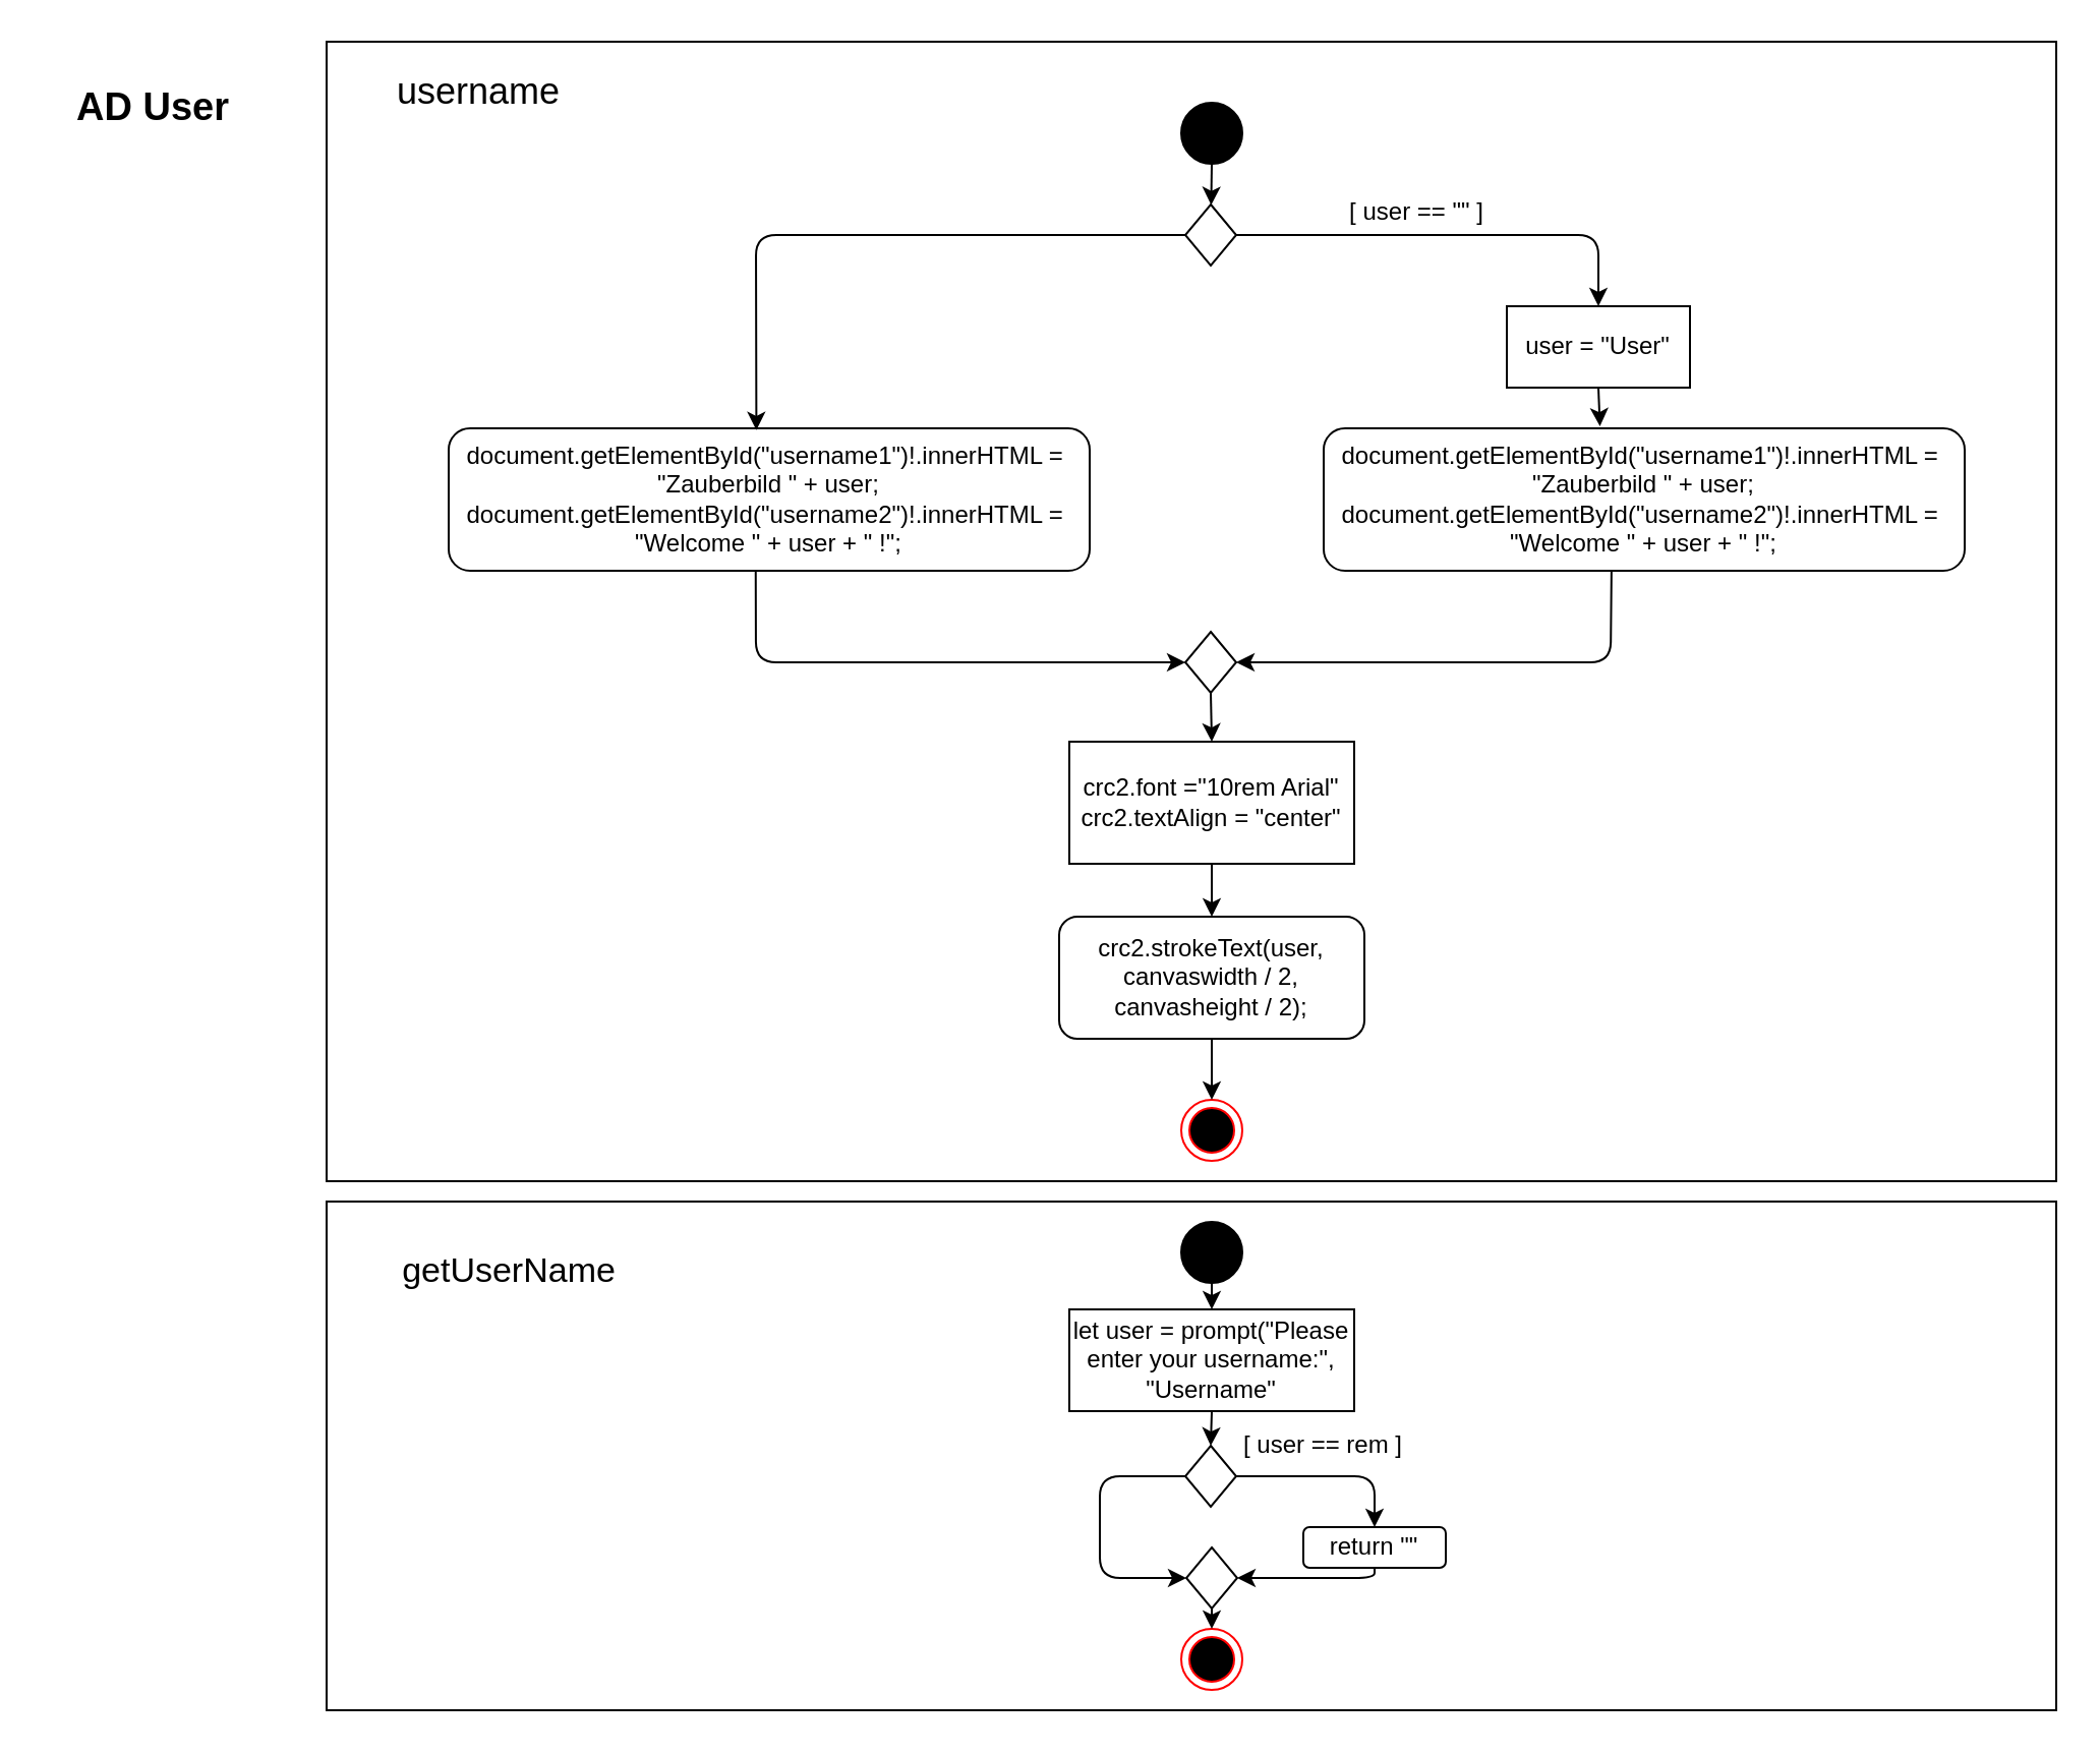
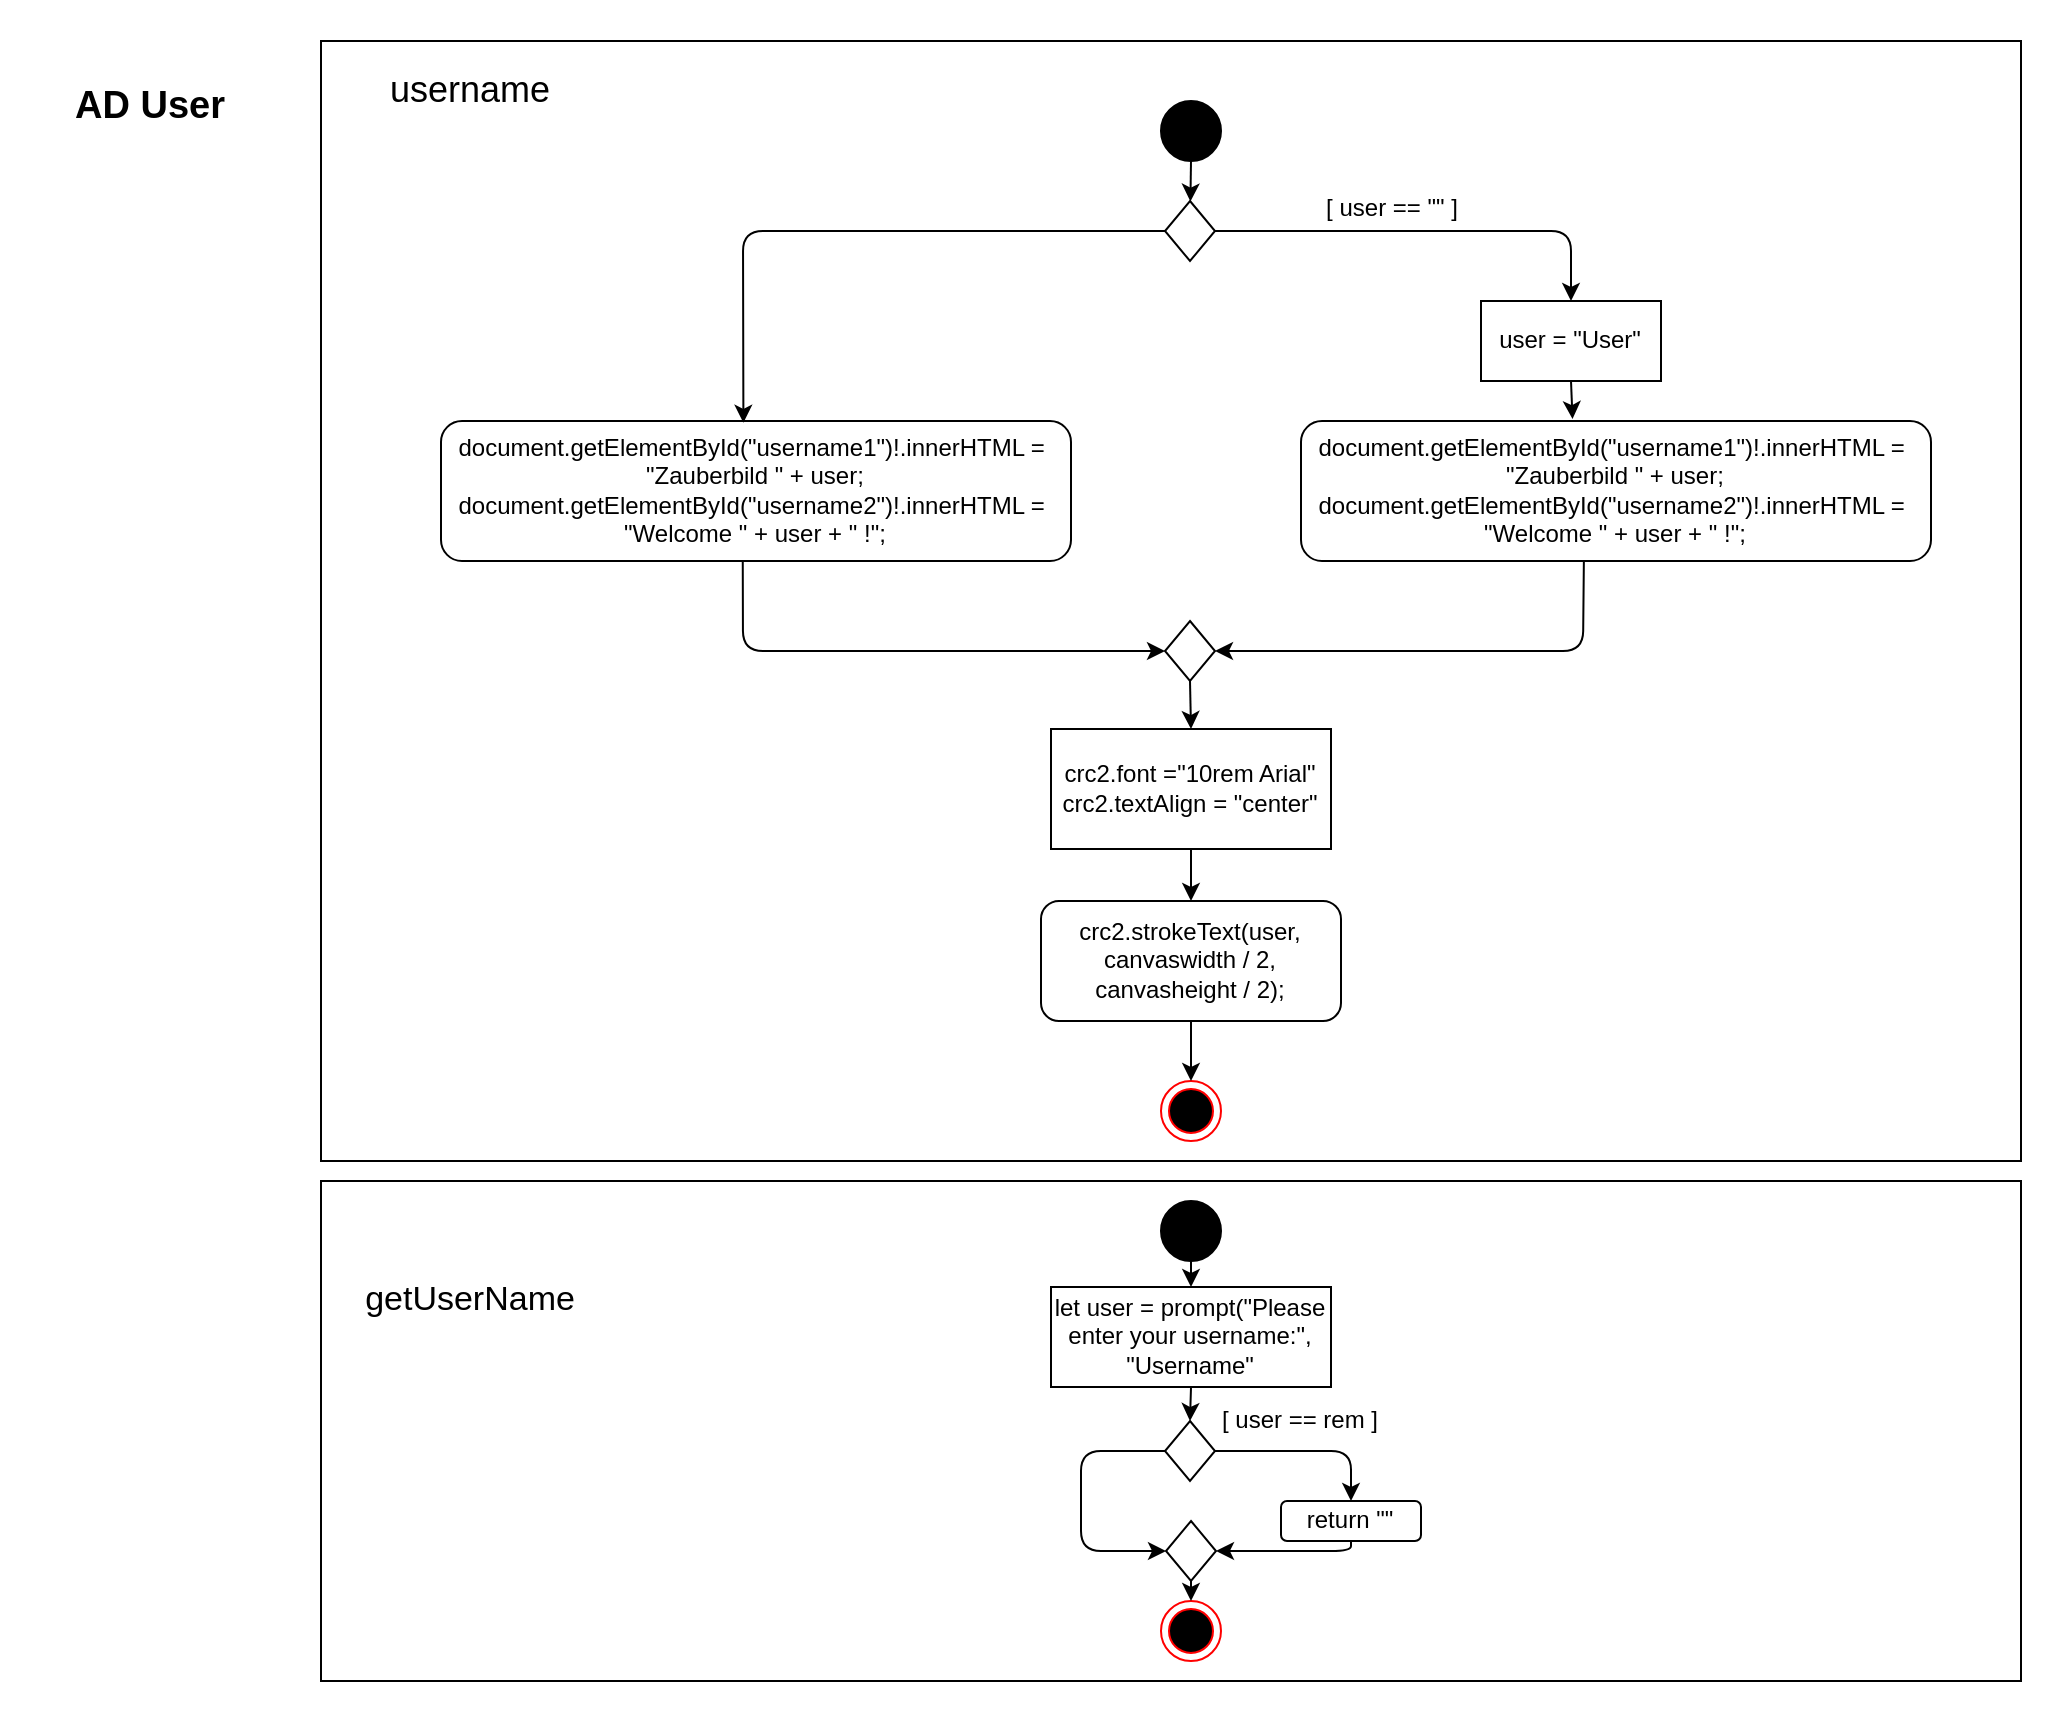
  <mxCell id="0" />
  <mxCell id="1" parent="0" />
  <mxCell id="2" value="" style="rounded=0;whiteSpace=wrap;html=1;fillColor=#ffffff;" vertex="1" parent="1"><mxGeometry x="160" y="590" width="850" height="250" as="geometry" /></mxCell>
  <mxCell id="3" value="" style="rounded=0;whiteSpace=wrap;html=1;" vertex="1" parent="1"><mxGeometry x="160" width="850" height="560" as="geometry" y="20" /></mxCell>
  <mxCell id="4" value="" style="ellipse;whiteSpace=wrap;html=1;aspect=fixed;fillColor=#000000;" vertex="1" parent="1"><mxGeometry x="580" y="50" width="30" height="30" as="geometry" /></mxCell>
  <mxCell id="5" value="&lt;font style=&quot;font-size: 19px&quot;&gt;&lt;b&gt;AD User&lt;/b&gt;&lt;/font&gt;" style="text;html=1;strokeColor=none;fillColor=none;align=center;verticalAlign=middle;whiteSpace=wrap;rounded=0;" vertex="1" parent="1"><mxGeometry x="20" y="30" width="110" height="45" as="geometry" /></mxCell>
  <mxCell id="6" value="" style="endArrow=classic;html=1;exitX=0.5;exitY=1;exitDx=0;exitDy=0;" edge="1" parent="1" source="4" target="7"><mxGeometry width="50" height="50" relative="1" as="geometry"><mxPoint x="690" y="410" as="sourcePoint" /><mxPoint x="595" y="100" as="targetPoint" /></mxGeometry></mxCell>
  <mxCell id="7" value="" style="rhombus;whiteSpace=wrap;html=1;fillColor=none;" vertex="1" parent="1"><mxGeometry x="582" y="100" width="25" height="30" as="geometry" /></mxCell>
  <mxCell id="8" value="" style="endArrow=classic;html=1;exitX=1;exitY=0.5;exitDx=0;exitDy=0;entryX=0.5;entryY=0;entryDx=0;entryDy=0;" edge="1" parent="1" source="7" target="9"><mxGeometry width="50" height="50" relative="1" as="geometry"><mxPoint x="640" y="280" as="sourcePoint" /><mxPoint x="690" y="230" as="targetPoint" /><Array as="points"><mxPoint x="785" y="115" /></Array></mxGeometry></mxCell>
  <mxCell id="9" value="user = &quot;User&quot;" style="rounded=0;whiteSpace=wrap;html=1;fillColor=none;" vertex="1" parent="1"><mxGeometry x="740" y="150" width="90" height="40" as="geometry" /></mxCell>
  <mxCell id="10" value="[ user == &quot;&quot; ]" style="text;html=1;strokeColor=none;fillColor=none;align=center;verticalAlign=middle;whiteSpace=wrap;rounded=0;" vertex="1" parent="1"><mxGeometry x="631" y="94" width="130" height="20" as="geometry" /></mxCell>
  <mxCell id="11" value="&lt;div&gt;document.getElementById(&quot;username1&quot;)!.innerHTML =&amp;nbsp;&lt;/div&gt;&lt;div&gt;&quot;Zauberbild &quot; + user;&lt;/div&gt;&lt;div&gt;document.getElementById(&quot;username2&quot;)!.innerHTML =&amp;nbsp;&lt;/div&gt;&lt;div&gt;&quot;Welcome &quot; + user + &quot; !&quot;;&lt;/div&gt;" style="rounded=1;whiteSpace=wrap;html=1;fillColor=none;" vertex="1" parent="1"><mxGeometry x="650" y="210" width="315" height="70" as="geometry" /></mxCell>
  <mxCell id="12" value="" style="endArrow=classic;html=1;entryX=0.431;entryY=-0.014;entryDx=0;entryDy=0;exitX=0.5;exitY=1;exitDx=0;exitDy=0;entryPerimeter=0;" edge="1" parent="1" source="9" target="11"><mxGeometry width="50" height="50" relative="1" as="geometry"><mxPoint x="670" y="300" as="sourcePoint" /><mxPoint x="720" y="250" as="targetPoint" /></mxGeometry></mxCell>
  <mxCell id="13" value="" style="endArrow=classic;html=1;exitX=0;exitY=0.5;exitDx=0;exitDy=0;entryX=0.48;entryY=0.013;entryDx=0;entryDy=0;entryPerimeter=0;" edge="1" parent="1" source="7" target="14"><mxGeometry width="50" height="50" relative="1" as="geometry"><mxPoint x="640" y="270" as="sourcePoint" /><mxPoint x="490" y="100" as="targetPoint" /><Array as="points"><mxPoint x="371" y="115" /></Array></mxGeometry></mxCell>
  <mxCell id="14" value="&lt;div&gt;document.getElementById(&quot;username1&quot;)!.innerHTML =&amp;nbsp;&lt;/div&gt;&lt;div&gt;&quot;Zauberbild &quot; + user;&lt;/div&gt;&lt;div&gt;document.getElementById(&quot;username2&quot;)!.innerHTML =&amp;nbsp;&lt;/div&gt;&lt;div&gt;&quot;Welcome &quot; + user + &quot; !&quot;;&lt;/div&gt;" style="rounded=1;whiteSpace=wrap;html=1;fillColor=none;" vertex="1" parent="1"><mxGeometry x="220" y="210" width="315" height="70" as="geometry" /></mxCell>
  <mxCell id="15" value="" style="rhombus;whiteSpace=wrap;html=1;fillColor=none;" vertex="1" parent="1"><mxGeometry x="582" y="310" width="25" height="30" as="geometry" /></mxCell>
  <mxCell id="16" value="" style="endArrow=classic;html=1;entryX=0;entryY=0.5;entryDx=0;entryDy=0;exitX=0.479;exitY=1.002;exitDx=0;exitDy=0;exitPerimeter=0;" edge="1" parent="1" source="14" target="15"><mxGeometry width="50" height="50" relative="1" as="geometry"><mxPoint x="640" y="340" as="sourcePoint" /><mxPoint x="690" y="290" as="targetPoint" /><Array as="points"><mxPoint x="371" y="325" /></Array></mxGeometry></mxCell>
  <mxCell id="17" value="" style="endArrow=classic;html=1;entryX=1;entryY=0.5;entryDx=0;entryDy=0;exitX=0.449;exitY=1.007;exitDx=0;exitDy=0;exitPerimeter=0;" edge="1" parent="1" source="11" target="15"><mxGeometry width="50" height="50" relative="1" as="geometry"><mxPoint x="560" y="400" as="sourcePoint" /><mxPoint x="610" y="350" as="targetPoint" /><Array as="points"><mxPoint x="791" y="325" /></Array></mxGeometry></mxCell>
  <mxCell id="18" value="crc2.font =&quot;10rem Arial&quot;&lt;br&gt;crc2.textAlign = &quot;center&quot;" style="rounded=0;whiteSpace=wrap;html=1;fillColor=none;" vertex="1" parent="1"><mxGeometry x="525" y="364" width="140" height="60" as="geometry" /></mxCell>
  <mxCell id="19" value="crc2.strokeText(user, canvaswidth / 2, canvasheight / 2);" style="rounded=1;whiteSpace=wrap;html=1;fillColor=none;" vertex="1" parent="1"><mxGeometry x="520" y="450" width="150" height="60" as="geometry" /></mxCell>
  <mxCell id="20" value="" style="endArrow=classic;html=1;entryX=0.5;entryY=0;entryDx=0;entryDy=0;exitX=0.5;exitY=1;exitDx=0;exitDy=0;" edge="1" parent="1" source="18" target="19"><mxGeometry width="50" height="50" relative="1" as="geometry"><mxPoint x="610" y="490" as="sourcePoint" /><mxPoint x="660" y="440" as="targetPoint" /></mxGeometry></mxCell>
  <mxCell id="21" value="" style="ellipse;html=1;shape=endState;fillColor=#000000;strokeColor=#ff0000;" vertex="1" parent="1"><mxGeometry x="580" y="540" width="30" height="30" as="geometry" /></mxCell>
  <mxCell id="22" value="" style="endArrow=classic;html=1;exitX=0.5;exitY=1;exitDx=0;exitDy=0;" edge="1" parent="1" source="19" target="21"><mxGeometry width="50" height="50" relative="1" as="geometry"><mxPoint x="595" y="510" as="sourcePoint" /><mxPoint x="595" y="610" as="targetPoint" /></mxGeometry></mxCell>
  <mxCell id="23" value="" style="endArrow=classic;html=1;entryX=0.5;entryY=0;entryDx=0;entryDy=0;exitX=0.5;exitY=1;exitDx=0;exitDy=0;" edge="1" parent="1" source="15" target="18"><mxGeometry width="50" height="50" relative="1" as="geometry"><mxPoint x="660" y="410" as="sourcePoint" /><mxPoint x="710" y="360" as="targetPoint" /></mxGeometry></mxCell>
  <mxCell id="24" value="&lt;font style=&quot;font-size: 18px&quot;&gt;username&lt;/font&gt;" style="text;html=1;strokeColor=none;fillColor=none;align=center;verticalAlign=middle;whiteSpace=wrap;rounded=0;" vertex="1" parent="1"><mxGeometry x="190" y="30" width="90" height="30" as="geometry" /></mxCell>
  <mxCell id="25" value="" style="ellipse;whiteSpace=wrap;html=1;aspect=fixed;fillColor=#000000;" vertex="1" parent="1"><mxGeometry x="580" y="600" width="30" height="30" as="geometry" /></mxCell>
  <mxCell id="26" value="let user = prompt(&quot;Please enter your username:&quot;, &quot;Username&quot;" style="rounded=0;whiteSpace=wrap;html=1;fillColor=#ffffff;" vertex="1" parent="1"><mxGeometry x="525" y="643" width="140" height="50" as="geometry" /></mxCell>
  <mxCell id="27" value="" style="rhombus;whiteSpace=wrap;html=1;fillColor=none;" vertex="1" parent="1"><mxGeometry x="582" y="710" width="25" height="30" as="geometry" /></mxCell>
  <mxCell id="28" value="" style="endArrow=classic;html=1;entryX=0.5;entryY=0;entryDx=0;entryDy=0;exitX=0.5;exitY=1;exitDx=0;exitDy=0;" edge="1" parent="1" source="26" target="27"><mxGeometry width="50" height="50" relative="1" as="geometry"><mxPoint x="710" y="600" as="sourcePoint" /><mxPoint x="760" y="550" as="targetPoint" /></mxGeometry></mxCell>
  <mxCell id="29" value="" style="endArrow=classic;html=1;exitX=1;exitY=0.5;exitDx=0;exitDy=0;" edge="1" parent="1" source="27" target="30"><mxGeometry width="50" height="50" relative="1" as="geometry"><mxPoint x="650" y="650" as="sourcePoint" /><mxPoint x="650" y="740" as="targetPoint" /><Array as="points"><mxPoint x="675" y="725" /></Array></mxGeometry></mxCell>
  <mxCell id="30" value="return &quot;&quot;" style="rounded=1;whiteSpace=wrap;html=1;" vertex="1" parent="1"><mxGeometry x="640" y="750" width="70" height="20" as="geometry" /></mxCell>
  <mxCell id="31" value="[ user == rem ]" style="text;html=1;strokeColor=none;fillColor=none;align=center;verticalAlign=middle;whiteSpace=wrap;rounded=0;" vertex="1" parent="1"><mxGeometry x="595" y="700" width="110" height="20" as="geometry" /></mxCell>
  <mxCell id="32" value="" style="rhombus;whiteSpace=wrap;html=1;fillColor=none;" vertex="1" parent="1"><mxGeometry x="582.5" y="760" width="25" height="30" as="geometry" /></mxCell>
  <mxCell id="33" value="" style="endArrow=classic;html=1;entryX=1;entryY=0.5;entryDx=0;entryDy=0;exitX=0.5;exitY=1;exitDx=0;exitDy=0;" edge="1" parent="1" source="30" target="32"><mxGeometry width="50" height="50" relative="1" as="geometry"><mxPoint x="640" y="650" as="sourcePoint" /><mxPoint x="690" y="600" as="targetPoint" /><Array as="points"><mxPoint x="675" y="775" /></Array></mxGeometry></mxCell>
  <mxCell id="34" value="" style="endArrow=classic;html=1;entryX=0;entryY=0.5;entryDx=0;entryDy=0;exitX=0;exitY=0.5;exitDx=0;exitDy=0;" edge="1" parent="1" source="27" target="32"><mxGeometry width="50" height="50" relative="1" as="geometry"><mxPoint x="640" y="650" as="sourcePoint" /><mxPoint x="690" y="600" as="targetPoint" /><Array as="points"><mxPoint x="540" y="725" /><mxPoint x="540" y="775" /></Array></mxGeometry></mxCell>
  <mxCell id="35" value="" style="ellipse;html=1;shape=endState;fillColor=#000000;strokeColor=#ff0000;direction=south;" vertex="1" parent="1"><mxGeometry x="580" y="800" width="30" height="30" as="geometry" /></mxCell>
  <mxCell id="36" value="" style="endArrow=classic;html=1;entryX=0;entryY=0.5;entryDx=0;entryDy=0;exitX=0.5;exitY=1;exitDx=0;exitDy=0;" edge="1" parent="1" source="32" target="35"><mxGeometry relative="1" as="geometry"><mxPoint x="560" y="740" as="sourcePoint" /><mxPoint x="660" y="740" as="targetPoint" /></mxGeometry></mxCell>
- <mxCell id="37" value="&lt;font style=&quot;font-size: 17px&quot;&gt;getUserName&lt;/font&gt;" style="text;html=1;strokeColor=none;fillColor=none;align=center;verticalAlign=middle;whiteSpace=wrap;rounded=0;" vertex="1" parent="1"><mxGeometry x="190" y="610" width="120" height="30" as="geometry" /></mxCell>
+ <mxCell id="37" value="&lt;font style=&quot;font-size: 17px&quot;&gt;getUserName&lt;/font&gt;" style="text;html=1;strokeColor=none;fillColor=none;align=center;verticalAlign=middle;whiteSpace=wrap;rounded=0;" vertex="1" parent="1"><mxGeometry x="175" y="635" width="120" height="30" as="geometry" /></mxCell>
  <mxCell id="38" value="" style="endArrow=classic;html=1;exitX=0.5;exitY=1;exitDx=0;exitDy=0;entryX=0.5;entryY=0;entryDx=0;entryDy=0;" edge="1" parent="1" source="25" target="26"><mxGeometry width="50" height="50" relative="1" as="geometry"><mxPoint x="600" y="640" as="sourcePoint" /><mxPoint x="650" y="590" as="targetPoint" /></mxGeometry></mxCell>
